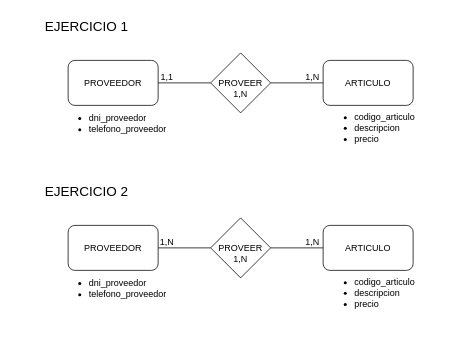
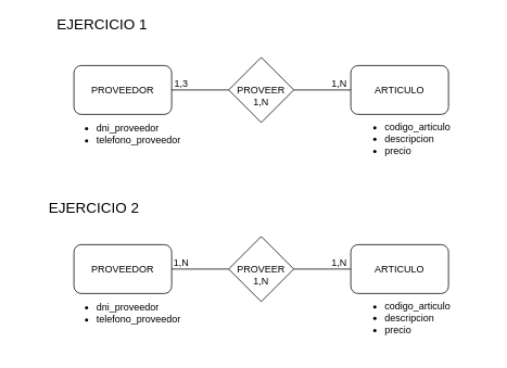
  <mxCell id="0" />
  <mxCell id="1" parent="0" />
  <mxCell id="2" value="ARTICULO" style="rounded=1;whiteSpace=wrap;html=1;" parent="1" vertex="1"><mxGeometry x="430" y="80" width="120" height="60" as="geometry" /></mxCell>
  <mxCell id="3" value="PROVEEDOR" style="rounded=1;whiteSpace=wrap;html=1;" parent="1" vertex="1"><mxGeometry x="90" y="80" width="120" height="60" as="geometry" /></mxCell>
  <mxCell id="4" value="PROVEER" style="rhombus;whiteSpace=wrap;html=1;" vertex="1" parent="1"><mxGeometry x="280" y="70" width="80" height="80" as="geometry" /></mxCell>
  <mxCell id="5" value="" style="endArrow=none;html=1;rounded=0;exitX=1;exitY=0.5;exitDx=0;exitDy=0;entryX=0;entryY=0.5;entryDx=0;entryDy=0;" edge="1" parent="1" source="3" target="4"><mxGeometry width="50" height="50" relative="1" as="geometry"><mxPoint x="300" y="130" as="sourcePoint" /><mxPoint x="350" y="80" as="targetPoint" /></mxGeometry></mxCell>
  <mxCell id="6" value="" style="endArrow=none;html=1;rounded=0;exitX=1;exitY=0.5;exitDx=0;exitDy=0;entryX=0;entryY=0.5;entryDx=0;entryDy=0;" edge="1" parent="1" source="4" target="2"><mxGeometry width="50" height="50" relative="1" as="geometry"><mxPoint x="220" y="120" as="sourcePoint" /><mxPoint x="290" y="120" as="targetPoint" /></mxGeometry></mxCell>
- <mxCell id="7" value="1,1" style="text;html=1;align=center;verticalAlign=middle;whiteSpace=wrap;rounded=0;" vertex="1" parent="1"><mxGeometry x="192" y="87" width="60" height="30" as="geometry" /></mxCell>
+ <mxCell id="7" value="1,3" style="text;html=1;align=center;verticalAlign=middle;whiteSpace=wrap;rounded=0;" vertex="1" parent="1"><mxGeometry x="192" y="87" width="60" height="30" as="geometry" /></mxCell>
  <mxCell id="8" value="1,N" style="text;html=1;align=center;verticalAlign=middle;whiteSpace=wrap;rounded=0;" vertex="1" parent="1"><mxGeometry x="386" y="87" width="60" height="30" as="geometry" /></mxCell>
  <mxCell id="9" value="1,N" style="text;html=1;align=center;verticalAlign=middle;whiteSpace=wrap;rounded=0;" vertex="1" parent="1"><mxGeometry x="290" y="110" width="60" height="30" as="geometry" /></mxCell>
  <mxCell id="10" value="&lt;ul&gt;&lt;li&gt;codigo_articulo&lt;/li&gt;&lt;li&gt;descripcion&lt;/li&gt;&lt;li&gt;precio&lt;/li&gt;&lt;/ul&gt;" style="text;strokeColor=none;fillColor=none;html=1;whiteSpace=wrap;verticalAlign=middle;overflow=hidden;" vertex="1" parent="1"><mxGeometry x="430" y="130" width="170" height="80" as="geometry" /></mxCell>
  <mxCell id="11" value="&lt;ul&gt;&lt;li&gt;dni_proveedor&lt;/li&gt;&lt;li&gt;telefono_proveedor&lt;/li&gt;&lt;/ul&gt;" style="text;strokeColor=none;fillColor=none;html=1;whiteSpace=wrap;verticalAlign=middle;overflow=hidden;" vertex="1" parent="1"><mxGeometry x="76" y="124" width="170" height="80" as="geometry" /></mxCell>
- <mxCell id="12" value="&lt;font style=&quot;font-size: 18px;&quot;&gt;EJERCICIO 1&lt;/font&gt;" style="text;html=1;align=center;verticalAlign=middle;whiteSpace=wrap;rounded=0;" vertex="1" parent="1"><mxGeometry x="20" y="20" width="190" height="30" as="geometry" /></mxCell>
+ <mxCell id="12" value="&lt;font style=&quot;font-size: 18px;&quot;&gt;EJERCICIO 1&lt;/font&gt;" style="text;html=1;align=center;verticalAlign=middle;whiteSpace=wrap;rounded=0;" vertex="1" parent="1"><mxGeometry x="30" y="15" width="190" height="30" as="geometry" /></mxCell>
  <mxCell id="13" value="ARTICULO" style="rounded=1;whiteSpace=wrap;html=1;" vertex="1" parent="1"><mxGeometry x="430" y="300" width="120" height="60" as="geometry" /></mxCell>
  <mxCell id="14" value="PROVEEDOR" style="rounded=1;whiteSpace=wrap;html=1;" vertex="1" parent="1"><mxGeometry x="90" y="300" width="120" height="60" as="geometry" /></mxCell>
  <mxCell id="15" value="PROVEER" style="rhombus;whiteSpace=wrap;html=1;" vertex="1" parent="1"><mxGeometry x="280" y="290" width="80" height="80" as="geometry" /></mxCell>
  <mxCell id="16" value="" style="endArrow=none;html=1;rounded=0;exitX=1;exitY=0.5;exitDx=0;exitDy=0;entryX=0;entryY=0.5;entryDx=0;entryDy=0;" edge="1" parent="1" source="14" target="15"><mxGeometry width="50" height="50" relative="1" as="geometry"><mxPoint x="300" y="350" as="sourcePoint" /><mxPoint x="350" y="300" as="targetPoint" /></mxGeometry></mxCell>
  <mxCell id="17" value="" style="endArrow=none;html=1;rounded=0;exitX=1;exitY=0.5;exitDx=0;exitDy=0;entryX=0;entryY=0.5;entryDx=0;entryDy=0;" edge="1" parent="1" source="15" target="13"><mxGeometry width="50" height="50" relative="1" as="geometry"><mxPoint x="220" y="340" as="sourcePoint" /><mxPoint x="290" y="340" as="targetPoint" /></mxGeometry></mxCell>
  <mxCell id="18" value="1,N" style="text;html=1;align=center;verticalAlign=middle;whiteSpace=wrap;rounded=0;" vertex="1" parent="1"><mxGeometry x="192" y="307" width="60" height="30" as="geometry" /></mxCell>
  <mxCell id="19" value="1,N" style="text;html=1;align=center;verticalAlign=middle;whiteSpace=wrap;rounded=0;" vertex="1" parent="1"><mxGeometry x="386" y="307" width="60" height="30" as="geometry" /></mxCell>
  <mxCell id="20" value="1,N" style="text;html=1;align=center;verticalAlign=middle;whiteSpace=wrap;rounded=0;" vertex="1" parent="1"><mxGeometry x="290" y="330" width="60" height="30" as="geometry" /></mxCell>
  <mxCell id="21" value="&lt;ul&gt;&lt;li&gt;codigo_articulo&lt;/li&gt;&lt;li&gt;descripcion&lt;/li&gt;&lt;li&gt;precio&lt;/li&gt;&lt;/ul&gt;" style="text;strokeColor=none;fillColor=none;html=1;whiteSpace=wrap;verticalAlign=middle;overflow=hidden;" vertex="1" parent="1"><mxGeometry x="430" y="350" width="170" height="80" as="geometry" /></mxCell>
  <mxCell id="22" value="&lt;ul&gt;&lt;li&gt;dni_proveedor&lt;/li&gt;&lt;li&gt;telefono_proveedor&lt;/li&gt;&lt;/ul&gt;" style="text;strokeColor=none;fillColor=none;html=1;whiteSpace=wrap;verticalAlign=middle;overflow=hidden;" vertex="1" parent="1"><mxGeometry x="76" y="344" width="170" height="80" as="geometry" /></mxCell>
  <mxCell id="23" value="&lt;font style=&quot;font-size: 18px;&quot;&gt;EJERCICIO 2&lt;/font&gt;" style="text;html=1;align=center;verticalAlign=middle;whiteSpace=wrap;rounded=0;" vertex="1" parent="1"><mxGeometry x="20" y="240" width="190" height="30" as="geometry" /></mxCell>
